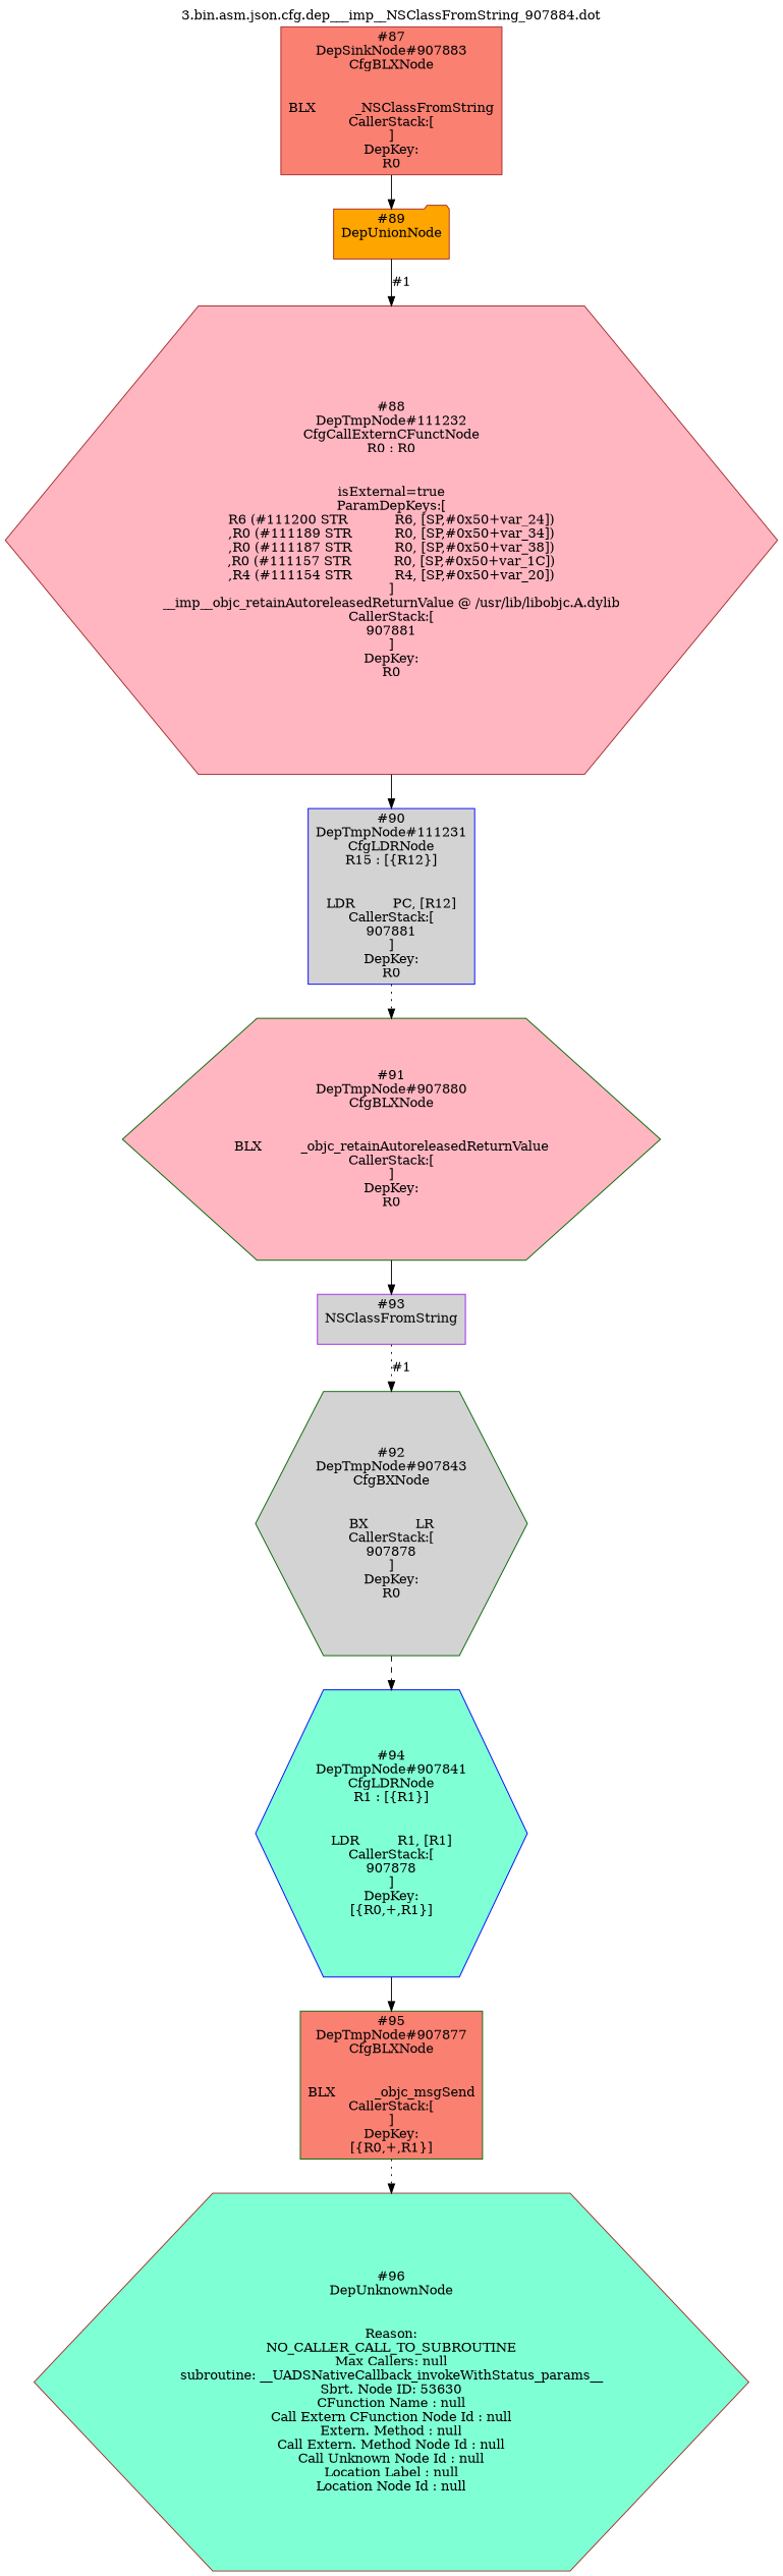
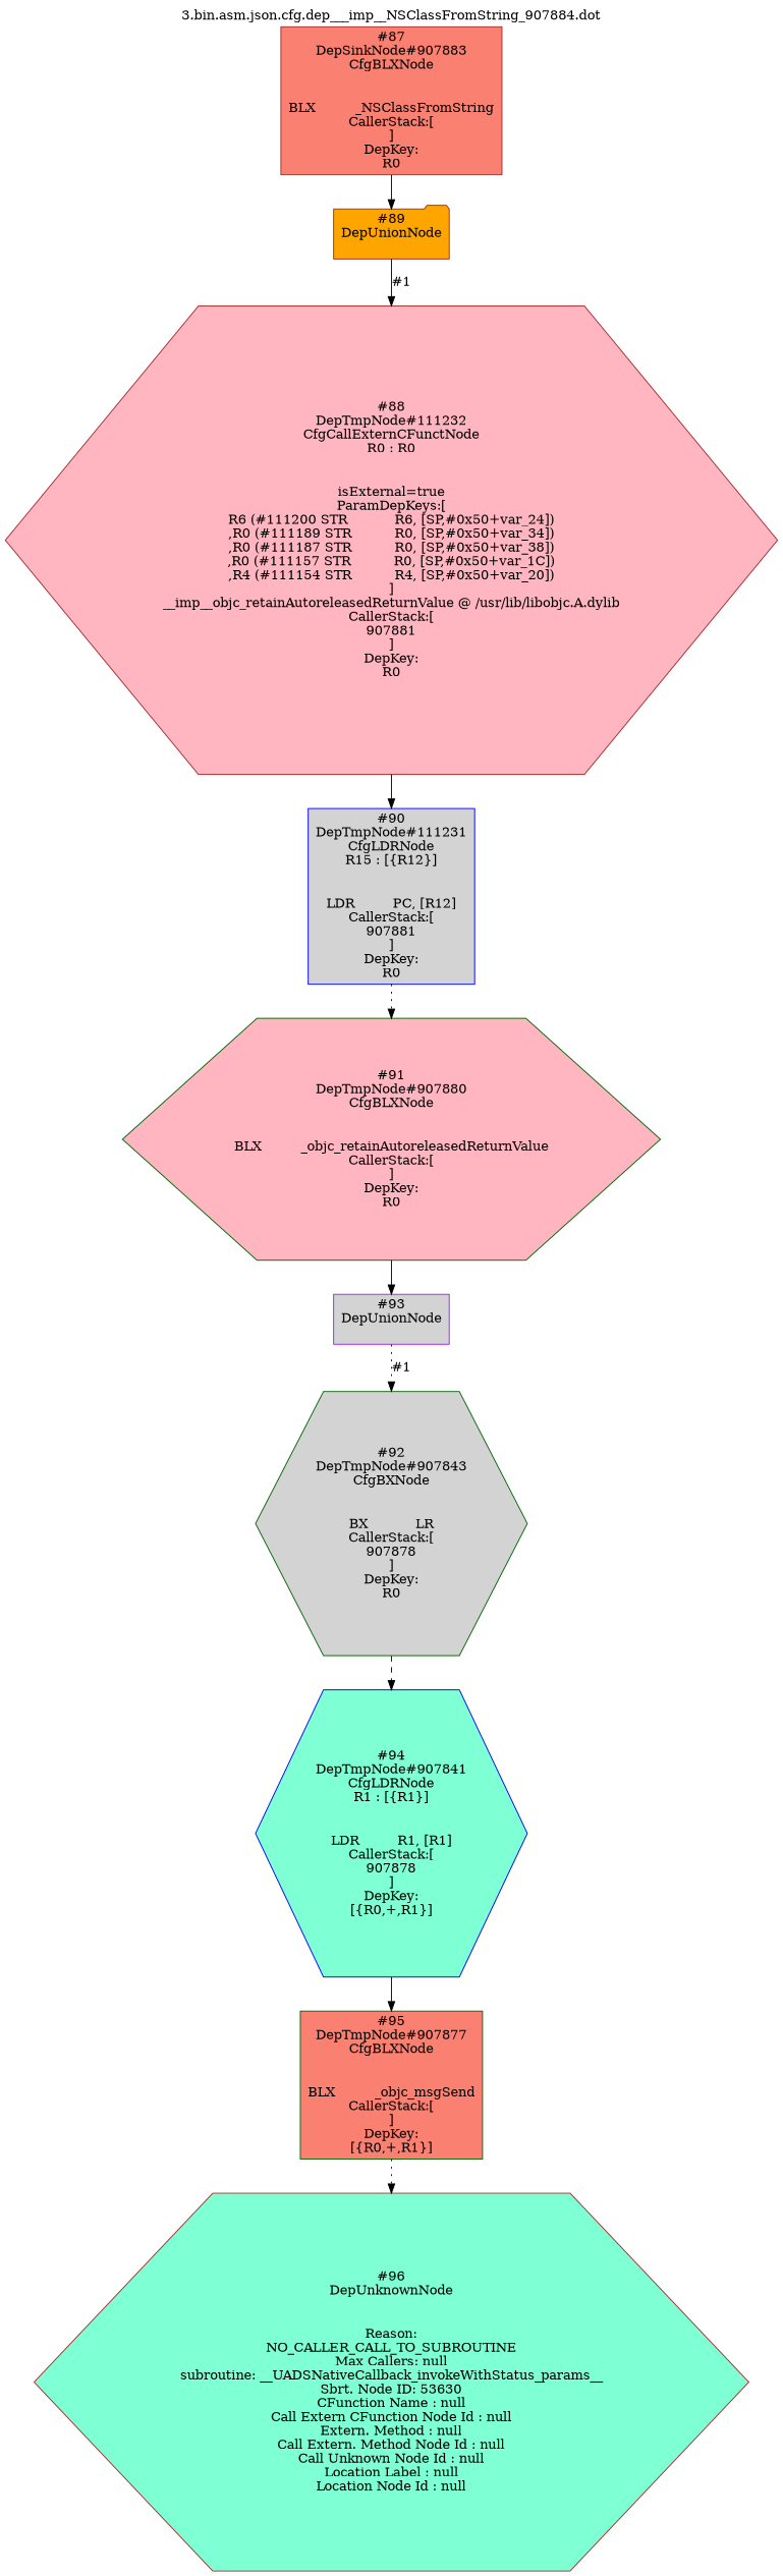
  digraph {
    label="3.bin.asm.json.cfg.dep___imp__NSClassFromString_907884.dot"
    labelloc=t
    node [shape=hexagon style=filled fillcolor=lightgrey color=brown]
    edge [style=solid]
    n1 [label="#87\nDepSinkNode#907883\nCfgBLXNode\n\n\nBLX		_NSClassFromString\nCallerStack:[\n]\nDepKey:\nR0" shape=box fillcolor=salmon]
    n2 [label="#89\nDepUnionNode\n\n" shape=folder fillcolor=orange]
    n3 [label="#88\nDepTmpNode#111232\nCfgCallExternCFunctNode\nR0 : R0\n\n\nisExternal=true\nParamDepKeys:[\nR6 (#111200 STR		R6, [SP,#0x50+var_24])\n,R0 (#111189 STR		R0, [SP,#0x50+var_34])\n,R0 (#111187 STR		R0, [SP,#0x50+var_38])\n,R0 (#111157 STR		R0, [SP,#0x50+var_1C])\n,R4 (#111154 STR		R4, [SP,#0x50+var_20])\n]\n__imp__objc_retainAutoreleasedReturnValue @ /usr/lib/libobjc.A.dylib\nCallerStack:[\n907881\n]\nDepKey:\nR0" fillcolor=lightpink]
    n4 [label="#90\nDepTmpNode#111231\nCfgLDRNode\nR15 : [{R12}]\n\n\nLDR		PC, [R12]\nCallerStack:[\n907881\n]\nDepKey:\nR0" shape=box color=blue]
    n5 [label="#91\nDepTmpNode#907880\nCfgBLXNode\n\n\nBLX		_objc_retainAutoreleasedReturnValue\nCallerStack:[\n]\nDepKey:\nR0" fillcolor=lightpink color=darkgreen]
-   n6 [label="#93\nNSClassFromString\n\n" shape=box color=purple]
+   n6 [label="#93\nDepUnionNode\n\n" shape=box color=purple]
    n7 [label="#92\nDepTmpNode#907843\nCfgBXNode\n\n\nBX		LR\nCallerStack:[\n907878\n]\nDepKey:\nR0" color=darkgreen]
    n8 [label="#94\nDepTmpNode#907841\nCfgLDRNode\nR1 : [{R1}]\n\n\nLDR		R1, [R1]\nCallerStack:[\n907878\n]\nDepKey:\n[{R0,+,R1}]" fillcolor=aquamarine color=blue]
    n9 [label="#95\nDepTmpNode#907877\nCfgBLXNode\n\n\nBLX		_objc_msgSend\nCallerStack:[\n]\nDepKey:\n[{R0,+,R1}]" shape=box fillcolor=salmon color=darkgreen]
    n10 [label="#96\nDepUnknownNode\n\n\nReason:\nNO_CALLER_CALL_TO_SUBROUTINE\nMax Callers: null\nsubroutine: __UADSNativeCallback_invokeWithStatus_params__\nSbrt. Node ID: 53630\nCFunction Name : null\nCall Extern CFunction Node Id : null\nExtern. Method : null\nCall Extern. Method Node Id : null\nCall Unknown Node Id : null\nLocation Label : null\nLocation Node Id : null" fillcolor=aquamarine]
    n1 -> n2
    n2 -> n3 [label="#1"]
    n3 -> n4
    n4 -> n5 [style=dotted]
    n5 -> n6
    n6 -> n7 [label="#1" style=dotted]
    n7 -> n8 [style=dashed]
    n8 -> n9
    n9 -> n10 [style=dotted]
  }
